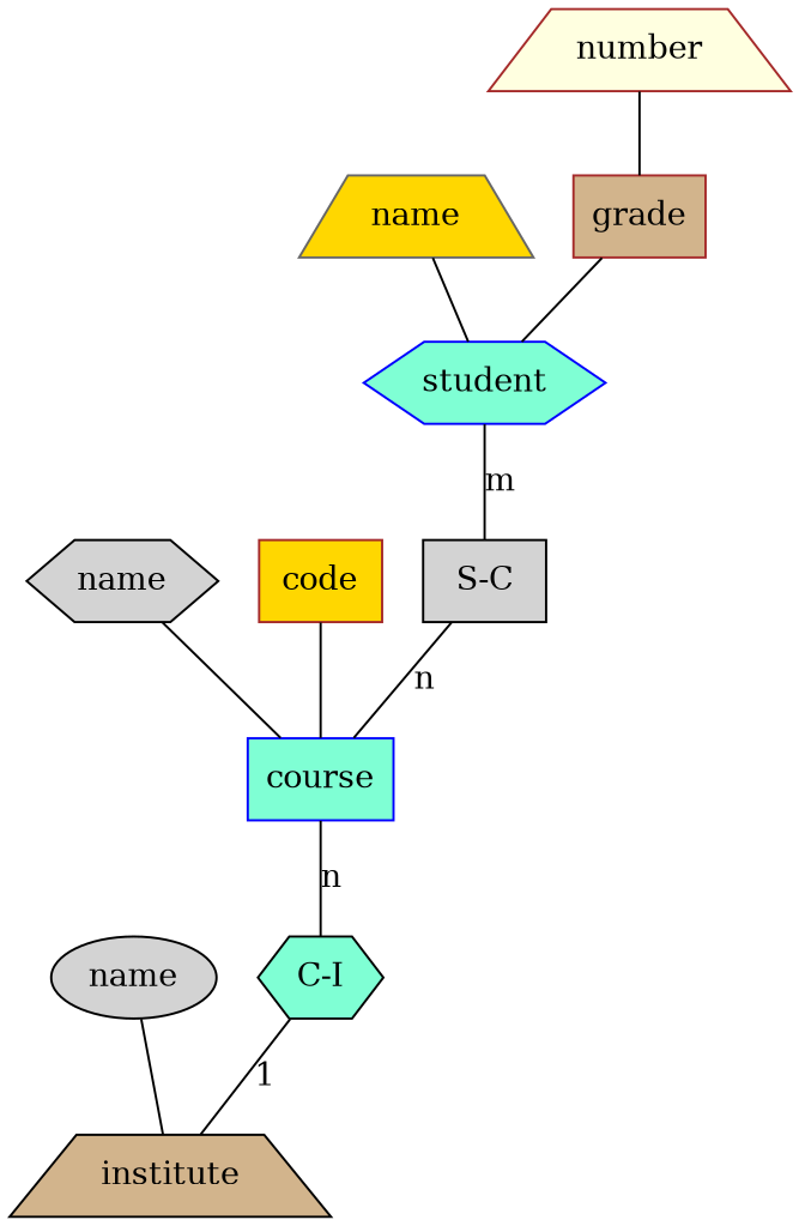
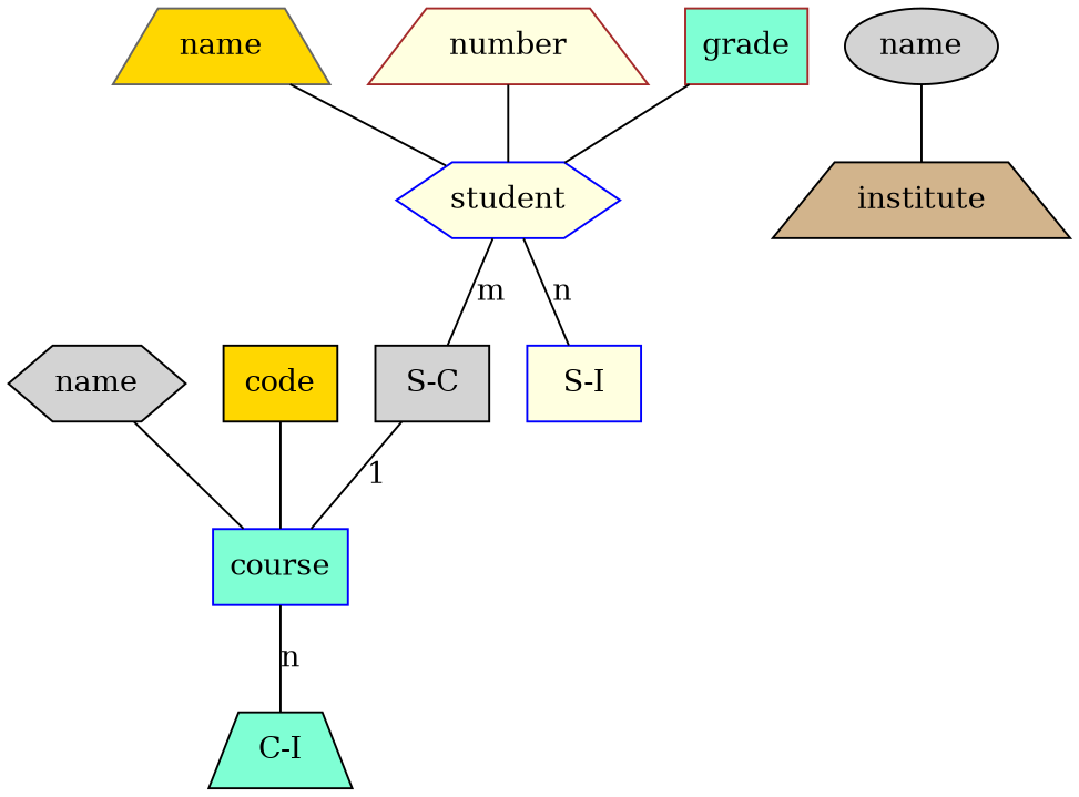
  graph {
    node [color=black fillcolor=aquamarine shape=box style=filled]
    course [color=blue]
-   n2 [label="C-I" shape=hexagon]
+   n2 [label="C-I" shape=trapezium]
    institute [fillcolor=tan shape=trapezium]
    n4 [fillcolor=lightgrey label=name shape=hexagon]
-   n5 [color=brown fillcolor=gold label=code]
+   n5 [fillcolor=gold label=code]
    n6 [fillcolor=lightgrey label=name shape=ellipse]
-   student [color=blue shape=hexagon]
+   student [color=blue fillcolor=lightyellow shape=hexagon]
    n8 [fillcolor=lightgrey label="S-C"]
+   n9 [color=blue fillcolor=lightyellow label="S-I"]
    n10 [color=gray40 fillcolor=gold label=name shape=trapezium]
    n11 [color=brown fillcolor=lightyellow label=number shape=trapezium]
-   n12 [color=brown fillcolor=tan label=grade]
+   n12 [color=brown label=grade]
    course -- n2 [label=n]
-   n2 -- institute [label=1]
    n4 -- course
    n5 -- course
    n6 -- institute
    student -- n8 [label=m]
-   n8 -- course [label=n]
+   student -- n9 [label=n]
+   n8 -- course [label=1]
    n10 -- student
-   n11 -- n12
+   n11 -- student
    n12 -- student
  }
